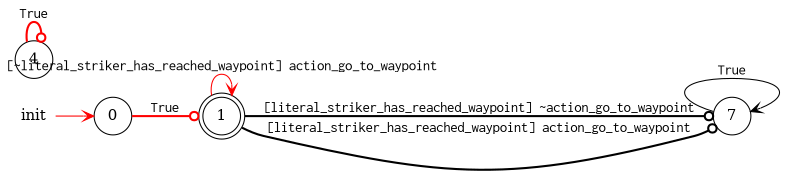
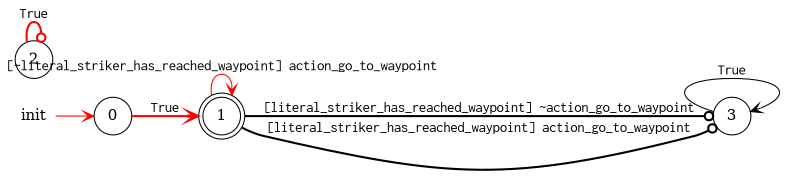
  digraph {
    rankdir=LR
    node [shape=circle]
    edge [arrowhead=odot color=red fontname=Courier style=bold]
    1 [height=.5 shape=doublecircle width=.5]
-   3 [height=.5 width=.5 label=7]
-   2 [height=.5 width=.5 label=4]
+   3 [height=.5 width=.5]
+   2 [height=.5 width=.5]
    init [height=.5 shape=plaintext width=.5]
    0 [height=.5 width=.5]
    1 -> 1 [arrowhead=vee label="[~literal_striker_has_reached_waypoint] action_go_to_waypoint" style=solid]
    1 -> 3 [color=black label="[literal_striker_has_reached_waypoint] ~action_go_to_waypoint"]
    1 -> 3 [color=black label="[literal_striker_has_reached_waypoint] action_go_to_waypoint"]
    3 -> 3 [arrowhead=vee color=black label=True style=solid]
    2 -> 2 [label=True]
    init -> 0 [arrowhead=vee style=solid]
-   0 -> 1 [label=True]
+   0 -> 1 [arrowhead=vee label=True]
  }
